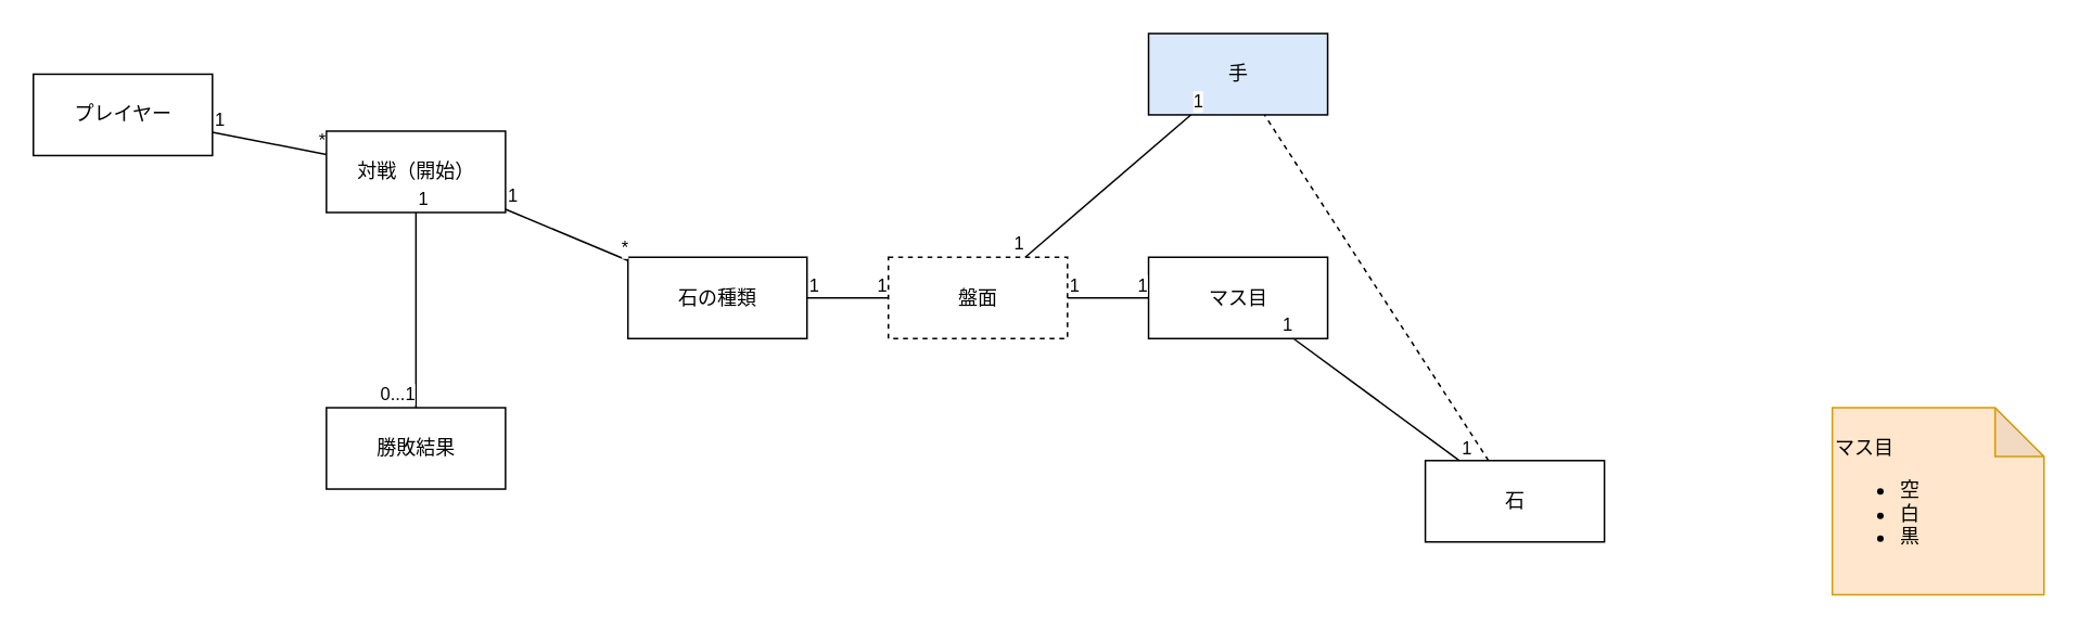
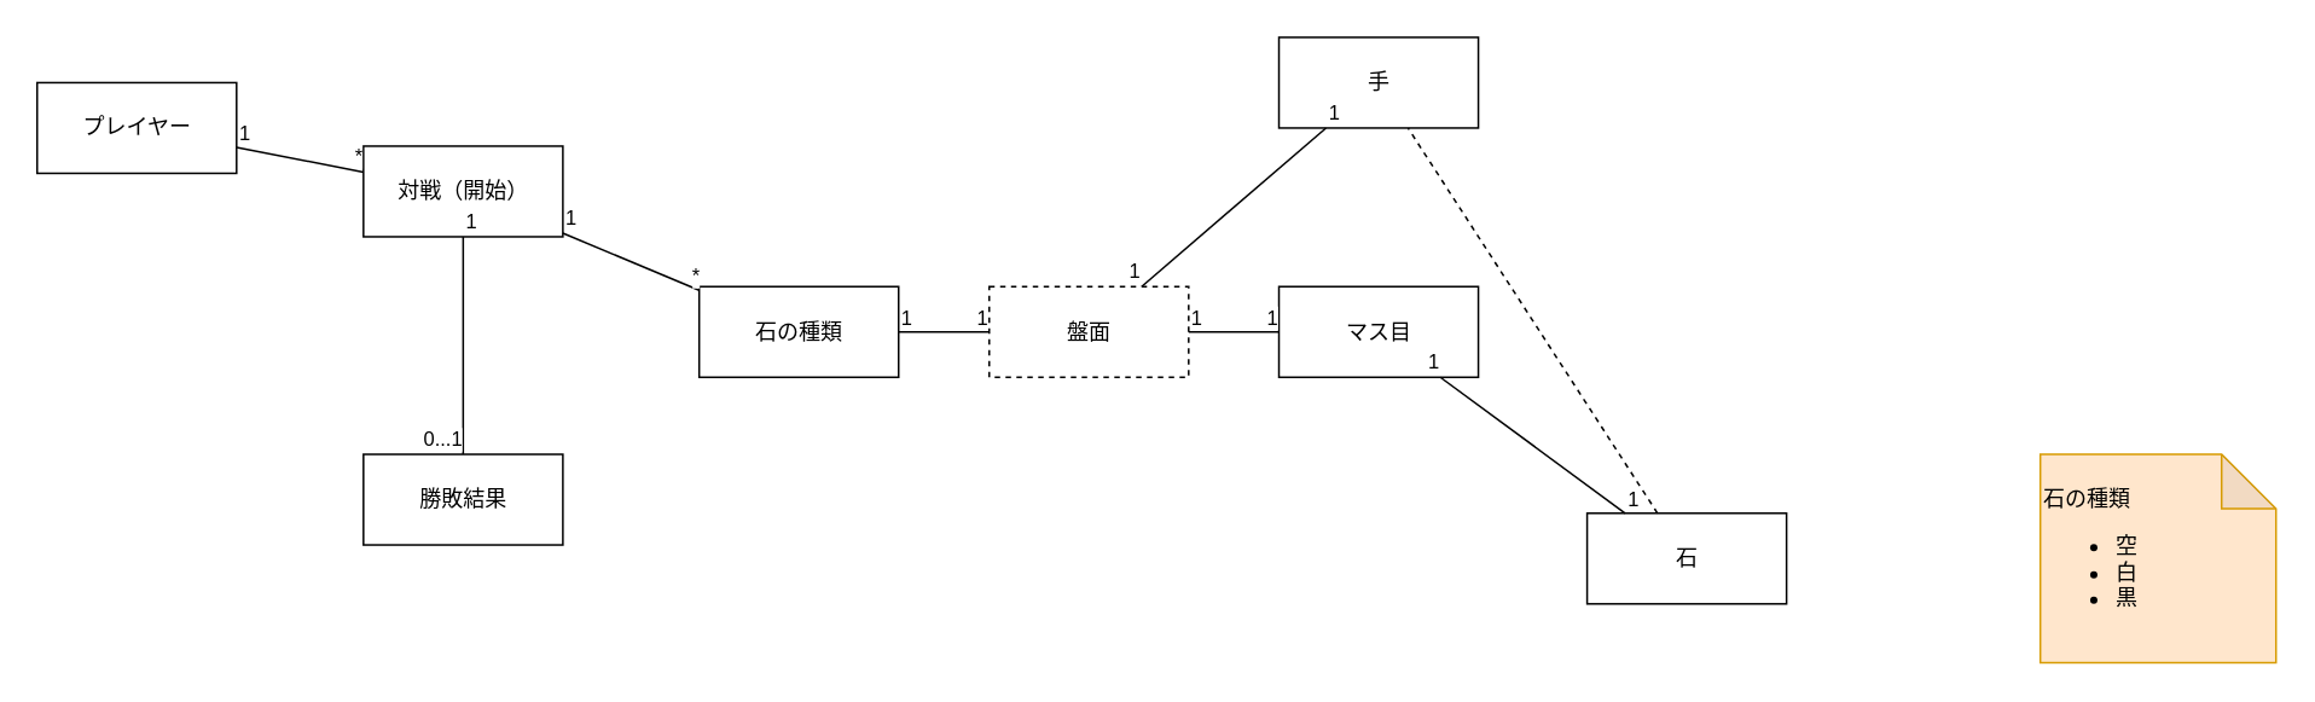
  <mxCell id="0" />
  <mxCell id="1" parent="0" />
  <mxCell id="2" value="対戦（開始）" style="html=1;" vertex="1" parent="1"><mxGeometry x="200" y="80" width="110" height="50" as="geometry" /></mxCell>
  <mxCell id="3" value="盤面" style="html=1;dashed=1;" vertex="1" parent="1"><mxGeometry x="545.2" y="157.5" width="110" height="50" as="geometry" /></mxCell>
  <mxCell id="4" value="石" style="html=1;" vertex="1" parent="1"><mxGeometry x="875" y="282.5" width="110" height="50" as="geometry" /></mxCell>
- <mxCell id="5" value="マス目&lt;br&gt;&lt;ul&gt;&lt;li&gt;空&lt;/li&gt;&lt;li&gt;白&lt;/li&gt;&lt;li&gt;黒&lt;/li&gt;&lt;/ul&gt;" style="shape=note;whiteSpace=wrap;html=1;backgroundOutline=1;darkOpacity=0.05;fillColor=#ffe6cc;strokeColor=#d79b00;align=left;" vertex="1" parent="1"><mxGeometry x="1125" y="250" width="130" height="115" as="geometry" /></mxCell>
+ <mxCell id="5" value="石の種類&lt;br&gt;&lt;ul&gt;&lt;li&gt;空&lt;/li&gt;&lt;li&gt;白&lt;/li&gt;&lt;li&gt;黒&lt;/li&gt;&lt;/ul&gt;" style="shape=note;whiteSpace=wrap;html=1;backgroundOutline=1;darkOpacity=0.05;fillColor=#ffe6cc;strokeColor=#d79b00;align=left;" vertex="1" parent="1"><mxGeometry x="1125" y="250" width="130" height="115" as="geometry" /></mxCell>
  <mxCell id="6" value="" style="endArrow=none;dashed=1;html=1;" edge="1" parent="1" source="4" target="29"><mxGeometry width="50" height="50" relative="1" as="geometry"><mxPoint x="975" y="302.5" as="sourcePoint" /><mxPoint x="805" y="192.5" as="targetPoint" /></mxGeometry></mxCell>
  <mxCell id="7" value="勝敗結果&lt;span style=&quot;color: rgba(0, 0, 0, 0); font-family: monospace; font-size: 0px; text-align: start;&quot;&gt;%3CmxGraphModel%3E%3Croot%3E%3CmxCell%20id%3D%220%22%2F%3E%3CmxCell%20id%3D%221%22%20parent%3D%220%22%2F%3E%3CmxCell%20id%3D%222%22%20value%3D%22%E5%AF%BE%E6%88%A6%EF%BC%88%E9%96%8B%E5%A7%8B%EF%BC%89%22%20style%3D%22html%3D1%3B%22%20vertex%3D%221%22%20parent%3D%221%22%3E%3CmxGeometry%20x%3D%22350%22%20y%3D%22260%22%20width%3D%22110%22%20height%3D%2250%22%20as%3D%22geometry%22%2F%3E%3C%2FmxCell%3E%3C%2Froot%3E%3C%2FmxGraphModel%3E&lt;/span&gt;&lt;span style=&quot;color: rgba(0, 0, 0, 0); font-family: monospace; font-size: 0px; text-align: start;&quot;&gt;%3CmxGraphModel%3E%3Croot%3E%3CmxCell%20id%3D%220%22%2F%3E%3CmxCell%20id%3D%221%22%20parent%3D%220%22%2F%3E%3CmxCell%20id%3D%222%22%20value%3D%22%E5%AF%BE%E6%88%A6%EF%BC%88%E9%96%8B%E5%A7%8B%EF%BC%89%22%20style%3D%22html%3D1%3B%22%20vertex%3D%221%22%20parent%3D%221%22%3E%3CmxGeometry%20x%3D%22350%22%20y%3D%22260%22%20width%3D%22110%22%20height%3D%2250%22%20as%3D%22geometry%22%2F%3E%3C%2FmxCell%3E%3C%2Froot%3E%3C%2FmxGraphModel%3E&lt;/span&gt;&lt;span style=&quot;color: rgba(0, 0, 0, 0); font-family: monospace; font-size: 0px; text-align: start;&quot;&gt;%3CmxGraphModel%3E%3Croot%3E%3CmxCell%20id%3D%220%22%2F%3E%3CmxCell%20id%3D%221%22%20parent%3D%220%22%2F%3E%3CmxCell%20id%3D%222%22%20value%3D%22%E5%AF%BE%E6%88%A6%EF%BC%88%E9%96%8B%E5%A7%8B%EF%BC%89%22%20style%3D%22html%3D1%3B%22%20vertex%3D%221%22%20parent%3D%221%22%3E%3CmxGeometry%20x%3D%22350%22%20y%3D%22260%22%20width%3D%22110%22%20height%3D%2250%22%20as%3D%22geometry%22%2F%3E%3C%2FmxCell%3E%3C%2Froot%3E%3C%2FmxGraphModel%3E&lt;/span&gt;" style="html=1;" vertex="1" parent="1"><mxGeometry x="200" y="250" width="110" height="50" as="geometry" /></mxCell>
  <mxCell id="8" value="プレイヤー" style="html=1;" vertex="1" parent="1"><mxGeometry x="20" y="45" width="110" height="50" as="geometry" /></mxCell>
  <mxCell id="9" value="" style="endArrow=none;html=1;" edge="1" parent="1" source="8" target="2"><mxGeometry relative="1" as="geometry"><mxPoint x="265" y="120" as="sourcePoint" /><mxPoint x="155" y="160" as="targetPoint" /></mxGeometry></mxCell>
  <mxCell id="10" value="1" style="edgeLabel;resizable=0;html=1;align=left;verticalAlign=bottom;" connectable="0" vertex="1" parent="9"><mxGeometry x="-1" relative="1" as="geometry" /></mxCell>
  <mxCell id="11" value="*" style="edgeLabel;resizable=0;html=1;align=right;verticalAlign=bottom;" connectable="0" vertex="1" parent="9"><mxGeometry x="1" relative="1" as="geometry" /></mxCell>
  <mxCell id="12" value="" style="endArrow=none;html=1;" edge="1" parent="1" source="2" target="7"><mxGeometry relative="1" as="geometry"><mxPoint x="215" y="160" as="sourcePoint" /><mxPoint x="280" y="160" as="targetPoint" /></mxGeometry></mxCell>
  <mxCell id="13" value="1" style="edgeLabel;resizable=0;html=1;align=left;verticalAlign=bottom;" connectable="0" vertex="1" parent="12"><mxGeometry x="-1" relative="1" as="geometry" /></mxCell>
  <mxCell id="14" value="0...1" style="edgeLabel;resizable=0;html=1;align=right;verticalAlign=bottom;" connectable="0" vertex="1" parent="12"><mxGeometry x="1" relative="1" as="geometry" /></mxCell>
  <mxCell id="15" value="石の種類" style="html=1;" vertex="1" parent="1"><mxGeometry x="385.2" y="157.5" width="110" height="50" as="geometry" /></mxCell>
  <mxCell id="16" value="" style="endArrow=none;html=1;" edge="1" parent="1" source="2" target="15"><mxGeometry relative="1" as="geometry"><mxPoint x="145" y="115" as="sourcePoint" /><mxPoint x="210" y="115" as="targetPoint" /></mxGeometry></mxCell>
  <mxCell id="17" value="1" style="edgeLabel;resizable=0;html=1;align=left;verticalAlign=bottom;" connectable="0" vertex="1" parent="16"><mxGeometry x="-1" relative="1" as="geometry" /></mxCell>
  <mxCell id="18" value="*" style="edgeLabel;resizable=0;html=1;align=right;verticalAlign=bottom;" connectable="0" vertex="1" parent="16"><mxGeometry x="1" relative="1" as="geometry" /></mxCell>
  <mxCell id="19" value="" style="endArrow=none;html=1;" edge="1" parent="1" source="15" target="3"><mxGeometry relative="1" as="geometry"><mxPoint x="320" y="138.016" as="sourcePoint" /><mxPoint x="395.2" y="169.484" as="targetPoint" /></mxGeometry></mxCell>
  <mxCell id="20" value="1" style="edgeLabel;resizable=0;html=1;align=left;verticalAlign=bottom;" connectable="0" vertex="1" parent="19"><mxGeometry x="-1" relative="1" as="geometry" /></mxCell>
  <mxCell id="21" value="1" style="edgeLabel;resizable=0;html=1;align=right;verticalAlign=bottom;" connectable="0" vertex="1" parent="19"><mxGeometry x="1" relative="1" as="geometry" /></mxCell>
  <mxCell id="22" value="マス目" style="html=1;" vertex="1" parent="1"><mxGeometry x="705" y="157.5" width="110" height="50" as="geometry" /></mxCell>
  <mxCell id="23" value="" style="endArrow=none;html=1;" edge="1" parent="1" source="3" target="22"><mxGeometry relative="1" as="geometry"><mxPoint x="595" y="183" as="sourcePoint" /><mxPoint x="555.2" y="192.5" as="targetPoint" /></mxGeometry></mxCell>
  <mxCell id="24" value="1" style="edgeLabel;resizable=0;html=1;align=left;verticalAlign=bottom;" connectable="0" vertex="1" parent="23"><mxGeometry x="-1" relative="1" as="geometry" /></mxCell>
  <mxCell id="25" value="1" style="edgeLabel;resizable=0;html=1;align=right;verticalAlign=bottom;" connectable="0" vertex="1" parent="23"><mxGeometry x="1" relative="1" as="geometry" /></mxCell>
  <mxCell id="26" value="" style="endArrow=none;html=1;" edge="1" parent="1" source="4" target="22"><mxGeometry relative="1" as="geometry"><mxPoint x="665.2" y="192.5" as="sourcePoint" /><mxPoint x="715" y="192.5" as="targetPoint" /></mxGeometry></mxCell>
  <mxCell id="27" value="1" style="edgeLabel;resizable=0;html=1;align=left;verticalAlign=bottom;" connectable="0" vertex="1" parent="26"><mxGeometry x="-1" relative="1" as="geometry" /></mxCell>
  <mxCell id="28" value="1" style="edgeLabel;resizable=0;html=1;align=right;verticalAlign=bottom;" connectable="0" vertex="1" parent="26"><mxGeometry x="1" relative="1" as="geometry" /></mxCell>
- <mxCell id="29" value="手" style="html=1;fillColor=#dae8fc;" vertex="1" parent="1"><mxGeometry x="705" y="20" width="110" height="50" as="geometry" /></mxCell>
+ <mxCell id="29" value="手" style="html=1;" vertex="1" parent="1"><mxGeometry x="705" y="20" width="110" height="50" as="geometry" /></mxCell>
  <mxCell id="30" value="" style="endArrow=none;html=1;" edge="1" parent="1" source="29" target="3"><mxGeometry relative="1" as="geometry"><mxPoint x="906" y="292.5" as="sourcePoint" /><mxPoint x="804" y="217.5" as="targetPoint" /></mxGeometry></mxCell>
  <mxCell id="31" value="1" style="edgeLabel;resizable=0;html=1;align=left;verticalAlign=bottom;" connectable="0" vertex="1" parent="30"><mxGeometry x="-1" relative="1" as="geometry" /></mxCell>
  <mxCell id="32" value="1" style="edgeLabel;resizable=0;html=1;align=right;verticalAlign=bottom;" connectable="0" vertex="1" parent="30"><mxGeometry x="1" relative="1" as="geometry" /></mxCell>
